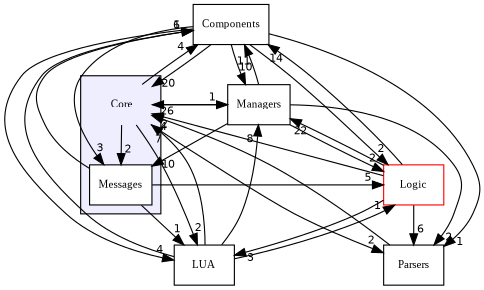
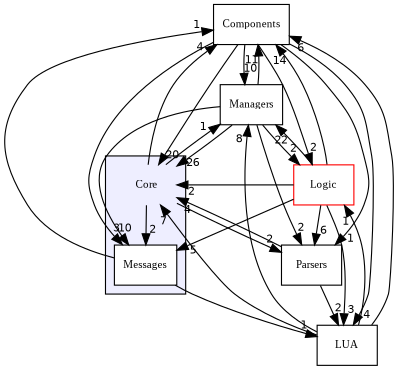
  digraph {
    compound=true
    fontname="Liberation Serif"
    node [fontname="Liberation Serif" fontsize=10 shape=box]
    edge [fontname="Liberation Serif" headlabel=2 labeldistance=1.5 labelfontname=Helvetica labelfontsize=10]
    n1 [label=Core shape=plaintext]
    n2 [color=black fillcolor=white label=Messages style=filled]
    n3 [label=Components]
    n4 [label=Managers]
    n5 [label=LUA]
    n6 [label=Parsers]
    n7 [color=red fillcolor=white label=Logic style=filled]
    subgraph cluster_1 {
      bgcolor="#eeeeff"
      pencolor=black
      n1
      n2
    }
    n1 -> n2
    n1 -> n3 [headlabel=4]
    n1 -> n4 [headlabel=1]
-   n1 -> n5
+   n6 -> n5
    n1 -> n6
    n2 -> n3 [headlabel=1]
    n2 -> n5 [headlabel=1]
    n3 -> n1 [headlabel=20]
    n3 -> n2 [headlabel=3]
    n3 -> n4 [headlabel=10]
    n3 -> n5 [headlabel=4]
    n3 -> n6 [headlabel=1]
    n3 -> n7
    n4 -> n1 [headlabel=26]
    n4 -> n2 [headlabel=10]
    n4 -> n3 [headlabel=11]
    n4 -> n6
    n4 -> n7
    n5 -> n1 [headlabel=7]
    n5 -> n3 [headlabel=6]
    n5 -> n4 [headlabel=8]
    n5 -> n7 [headlabel=1]
    n6 -> n1 [headlabel=4]
    n7 -> n1
-   n2 -> n7 [headlabel=5]
+   n7 -> n2 [headlabel=5]
    n7 -> n3 [headlabel=14]
    n7 -> n4 [headlabel=22]
    n7 -> n5 [headlabel=3]
    n7 -> n6 [headlabel=6]
  }
